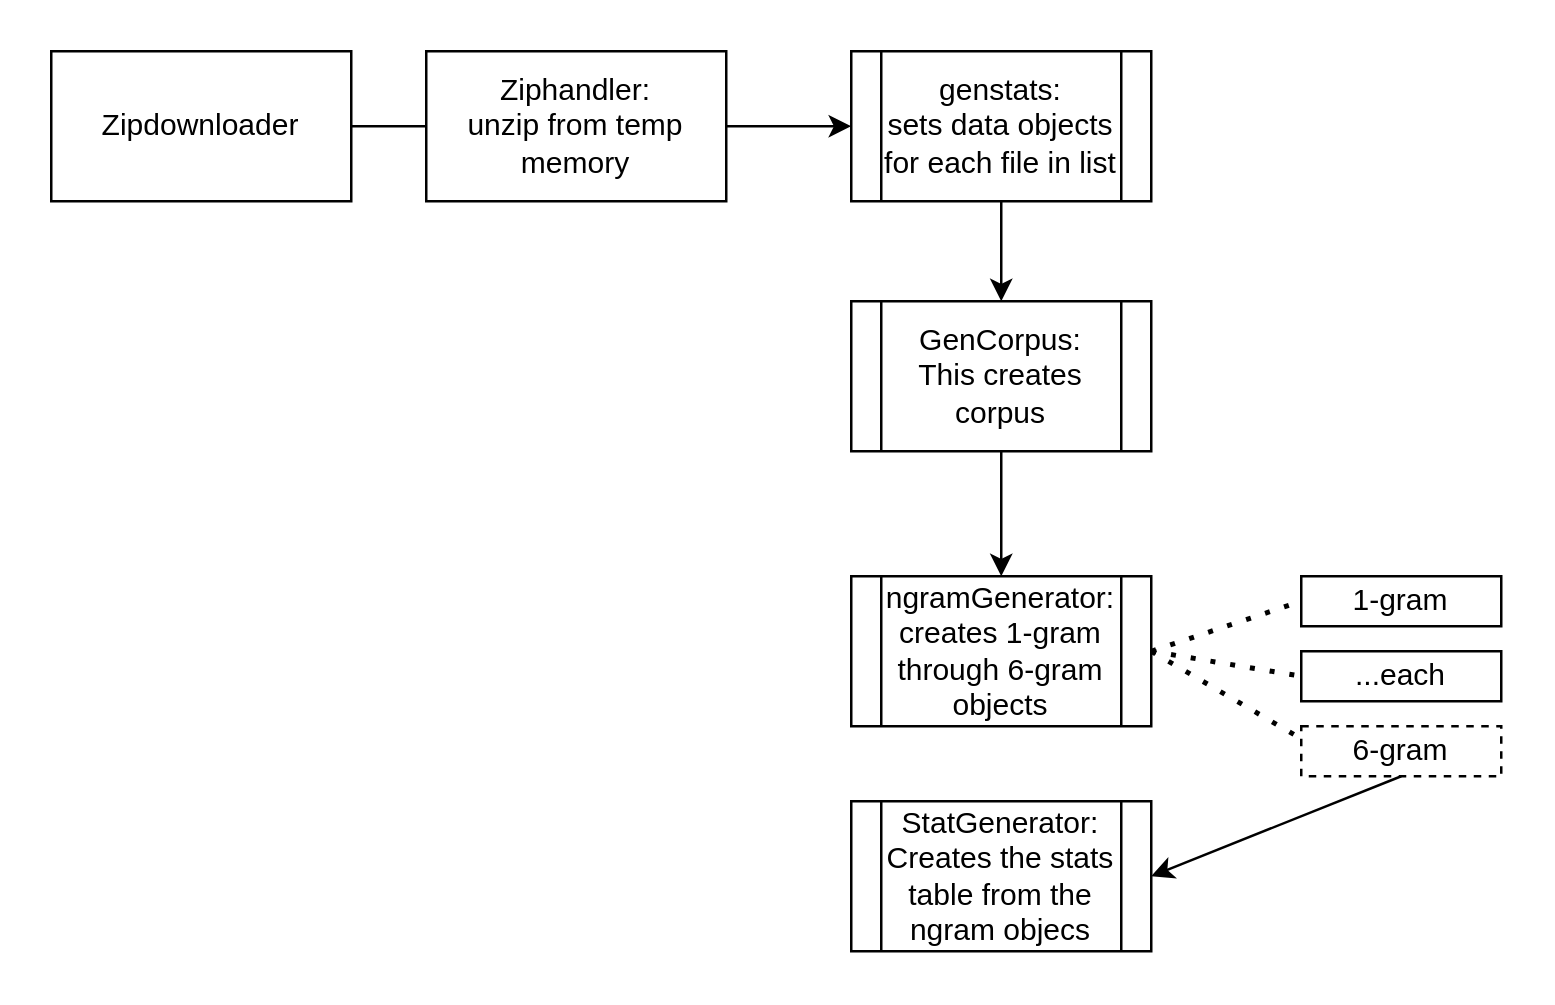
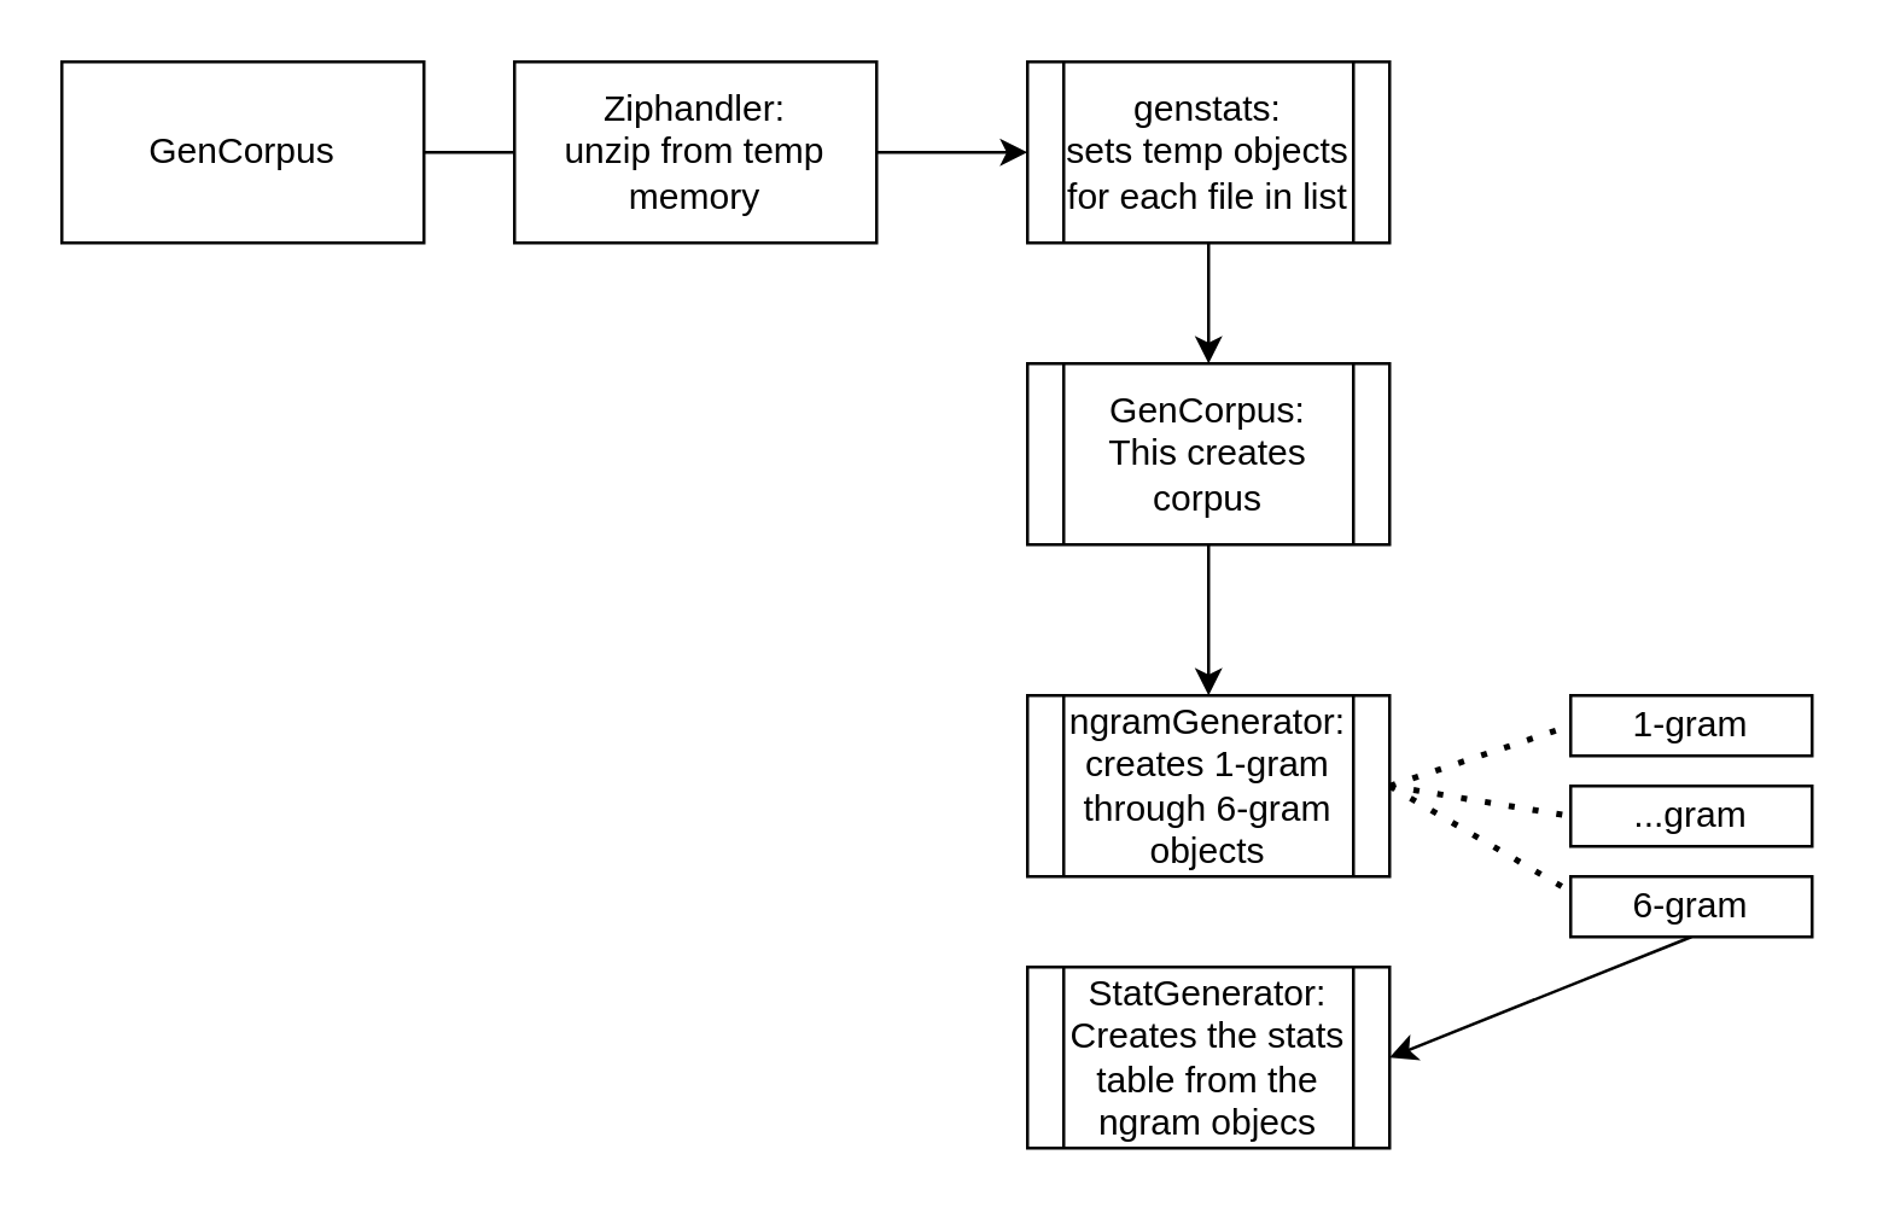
  <mxCell id="0" />
  <mxCell id="1" parent="0" />
- <mxCell id="2" value="Zipdownloader" style="rounded=0;whiteSpace=wrap;html=1;" vertex="1" parent="1"><mxGeometry x="20" y="20" width="120" height="60" as="geometry" /></mxCell>
+ <mxCell id="2" value="GenCorpus" style="rounded=0;whiteSpace=wrap;html=1;" vertex="1" parent="1"><mxGeometry x="20" y="20" width="120" height="60" as="geometry" /></mxCell>
  <mxCell id="3" value="" style="endArrow=classic;html=1;rounded=0;exitX=1;exitY=0.5;exitDx=0;exitDy=0;" edge="1" parent="1" source="2"><mxGeometry width="50" height="50" relative="1" as="geometry"><mxPoint x="170" y="80" as="sourcePoint" /><mxPoint x="220" y="50" as="targetPoint" /></mxGeometry></mxCell>
  <mxCell id="4" value="Ziphandler:&lt;br&gt;unzip from temp memory" style="rounded=0;whiteSpace=wrap;html=1;" vertex="1" parent="1"><mxGeometry x="170" y="20" width="120" height="60" as="geometry" /></mxCell>
- <mxCell id="5" value="genstats:&lt;br&gt;sets data objects for each file in list" style="shape=process;whiteSpace=wrap;html=1;backgroundOutline=1;" vertex="1" parent="1"><mxGeometry x="340" y="20" width="120" height="60" as="geometry" /></mxCell>
+ <mxCell id="5" value="genstats:&lt;br&gt;sets temp objects for each file in list" style="shape=process;whiteSpace=wrap;html=1;backgroundOutline=1;" vertex="1" parent="1"><mxGeometry x="340" y="20" width="120" height="60" as="geometry" /></mxCell>
  <mxCell id="6" value="" style="endArrow=classic;html=1;rounded=0;exitX=1;exitY=0.5;exitDx=0;exitDy=0;entryX=0;entryY=0.5;entryDx=0;entryDy=0;" edge="1" parent="1" source="4" target="5"><mxGeometry width="50" height="50" relative="1" as="geometry"><mxPoint x="350" y="90" as="sourcePoint" /><mxPoint x="400" y="40" as="targetPoint" /></mxGeometry></mxCell>
  <mxCell id="7" value="GenCorpus:&lt;br&gt;This creates corpus" style="shape=process;whiteSpace=wrap;html=1;backgroundOutline=1;" vertex="1" parent="1"><mxGeometry x="340" y="120" width="120" height="60" as="geometry" /></mxCell>
  <mxCell id="8" value="" style="endArrow=classic;html=1;rounded=0;exitX=0.5;exitY=1;exitDx=0;exitDy=0;entryX=0.5;entryY=0;entryDx=0;entryDy=0;" edge="1" parent="1" source="5" target="7"><mxGeometry width="50" height="50" relative="1" as="geometry"><mxPoint x="570" y="120" as="sourcePoint" /><mxPoint x="620" y="70" as="targetPoint" /></mxGeometry></mxCell>
  <mxCell id="9" value="ngramGenerator:&lt;br&gt;creates 1-gram through 6-gram objects" style="shape=process;whiteSpace=wrap;html=1;backgroundOutline=1;" vertex="1" parent="1"><mxGeometry x="340" y="230" width="120" height="60" as="geometry" /></mxCell>
  <mxCell id="10" value="" style="endArrow=classic;html=1;rounded=0;exitX=0.5;exitY=1;exitDx=0;exitDy=0;" edge="1" parent="1" source="7" target="9"><mxGeometry width="50" height="50" relative="1" as="geometry"><mxPoint x="540" y="290" as="sourcePoint" /><mxPoint x="590" y="240" as="targetPoint" /></mxGeometry></mxCell>
  <mxCell id="11" value="1-gram" style="rounded=0;whiteSpace=wrap;html=1;" vertex="1" parent="1"><mxGeometry x="520" y="230" width="80" height="20" as="geometry" /></mxCell>
  <mxCell id="12" value="" style="endArrow=none;dashed=1;html=1;dashPattern=1 3;strokeWidth=2;rounded=0;exitX=1;exitY=0.5;exitDx=0;exitDy=0;entryX=0;entryY=0.5;entryDx=0;entryDy=0;" edge="1" parent="1" source="9" target="11"><mxGeometry width="50" height="50" relative="1" as="geometry"><mxPoint x="500" y="350" as="sourcePoint" /><mxPoint x="550" y="300" as="targetPoint" /></mxGeometry></mxCell>
- <mxCell id="13" value="...each" style="rounded=0;whiteSpace=wrap;html=1;" vertex="1" parent="1"><mxGeometry x="520" y="260" width="80" height="20" as="geometry" /></mxCell>
- <mxCell id="14" value="6-gram" style="rounded=0;whiteSpace=wrap;html=1;dashed=1;" vertex="1" parent="1"><mxGeometry x="520" y="290" width="80" height="20" as="geometry" /></mxCell>
+ <mxCell id="13" value="...gram" style="rounded=0;whiteSpace=wrap;html=1;" vertex="1" parent="1"><mxGeometry x="520" y="260" width="80" height="20" as="geometry" /></mxCell>
+ <mxCell id="14" value="6-gram" style="rounded=0;whiteSpace=wrap;html=1;" vertex="1" parent="1"><mxGeometry x="520" y="290" width="80" height="20" as="geometry" /></mxCell>
  <mxCell id="15" value="" style="endArrow=none;dashed=1;html=1;dashPattern=1 3;strokeWidth=2;rounded=0;entryX=0;entryY=0.5;entryDx=0;entryDy=0;exitX=1;exitY=0.5;exitDx=0;exitDy=0;" edge="1" parent="1" source="9" target="13"><mxGeometry width="50" height="50" relative="1" as="geometry"><mxPoint x="230" y="350" as="sourcePoint" /><mxPoint x="280" y="300" as="targetPoint" /></mxGeometry></mxCell>
  <mxCell id="16" value="" style="endArrow=none;dashed=1;html=1;dashPattern=1 3;strokeWidth=2;rounded=0;entryX=0;entryY=0.25;entryDx=0;entryDy=0;" edge="1" parent="1" target="14"><mxGeometry width="50" height="50" relative="1" as="geometry"><mxPoint x="460" y="260" as="sourcePoint" /><mxPoint x="280" y="300" as="targetPoint" /></mxGeometry></mxCell>
  <mxCell id="17" value="StatGenerator:&lt;br&gt;Creates the stats table from the ngram objecs" style="shape=process;whiteSpace=wrap;html=1;backgroundOutline=1;" vertex="1" parent="1"><mxGeometry x="340" y="320" width="120" height="60" as="geometry" /></mxCell>
  <mxCell id="18" value="" style="endArrow=classic;html=1;rounded=0;exitX=0.5;exitY=1;exitDx=0;exitDy=0;entryX=1;entryY=0.5;entryDx=0;entryDy=0;" edge="1" parent="1" source="14" target="17"><mxGeometry width="50" height="50" relative="1" as="geometry"><mxPoint x="540" y="380" as="sourcePoint" /><mxPoint x="590" y="330" as="targetPoint" /></mxGeometry></mxCell>
